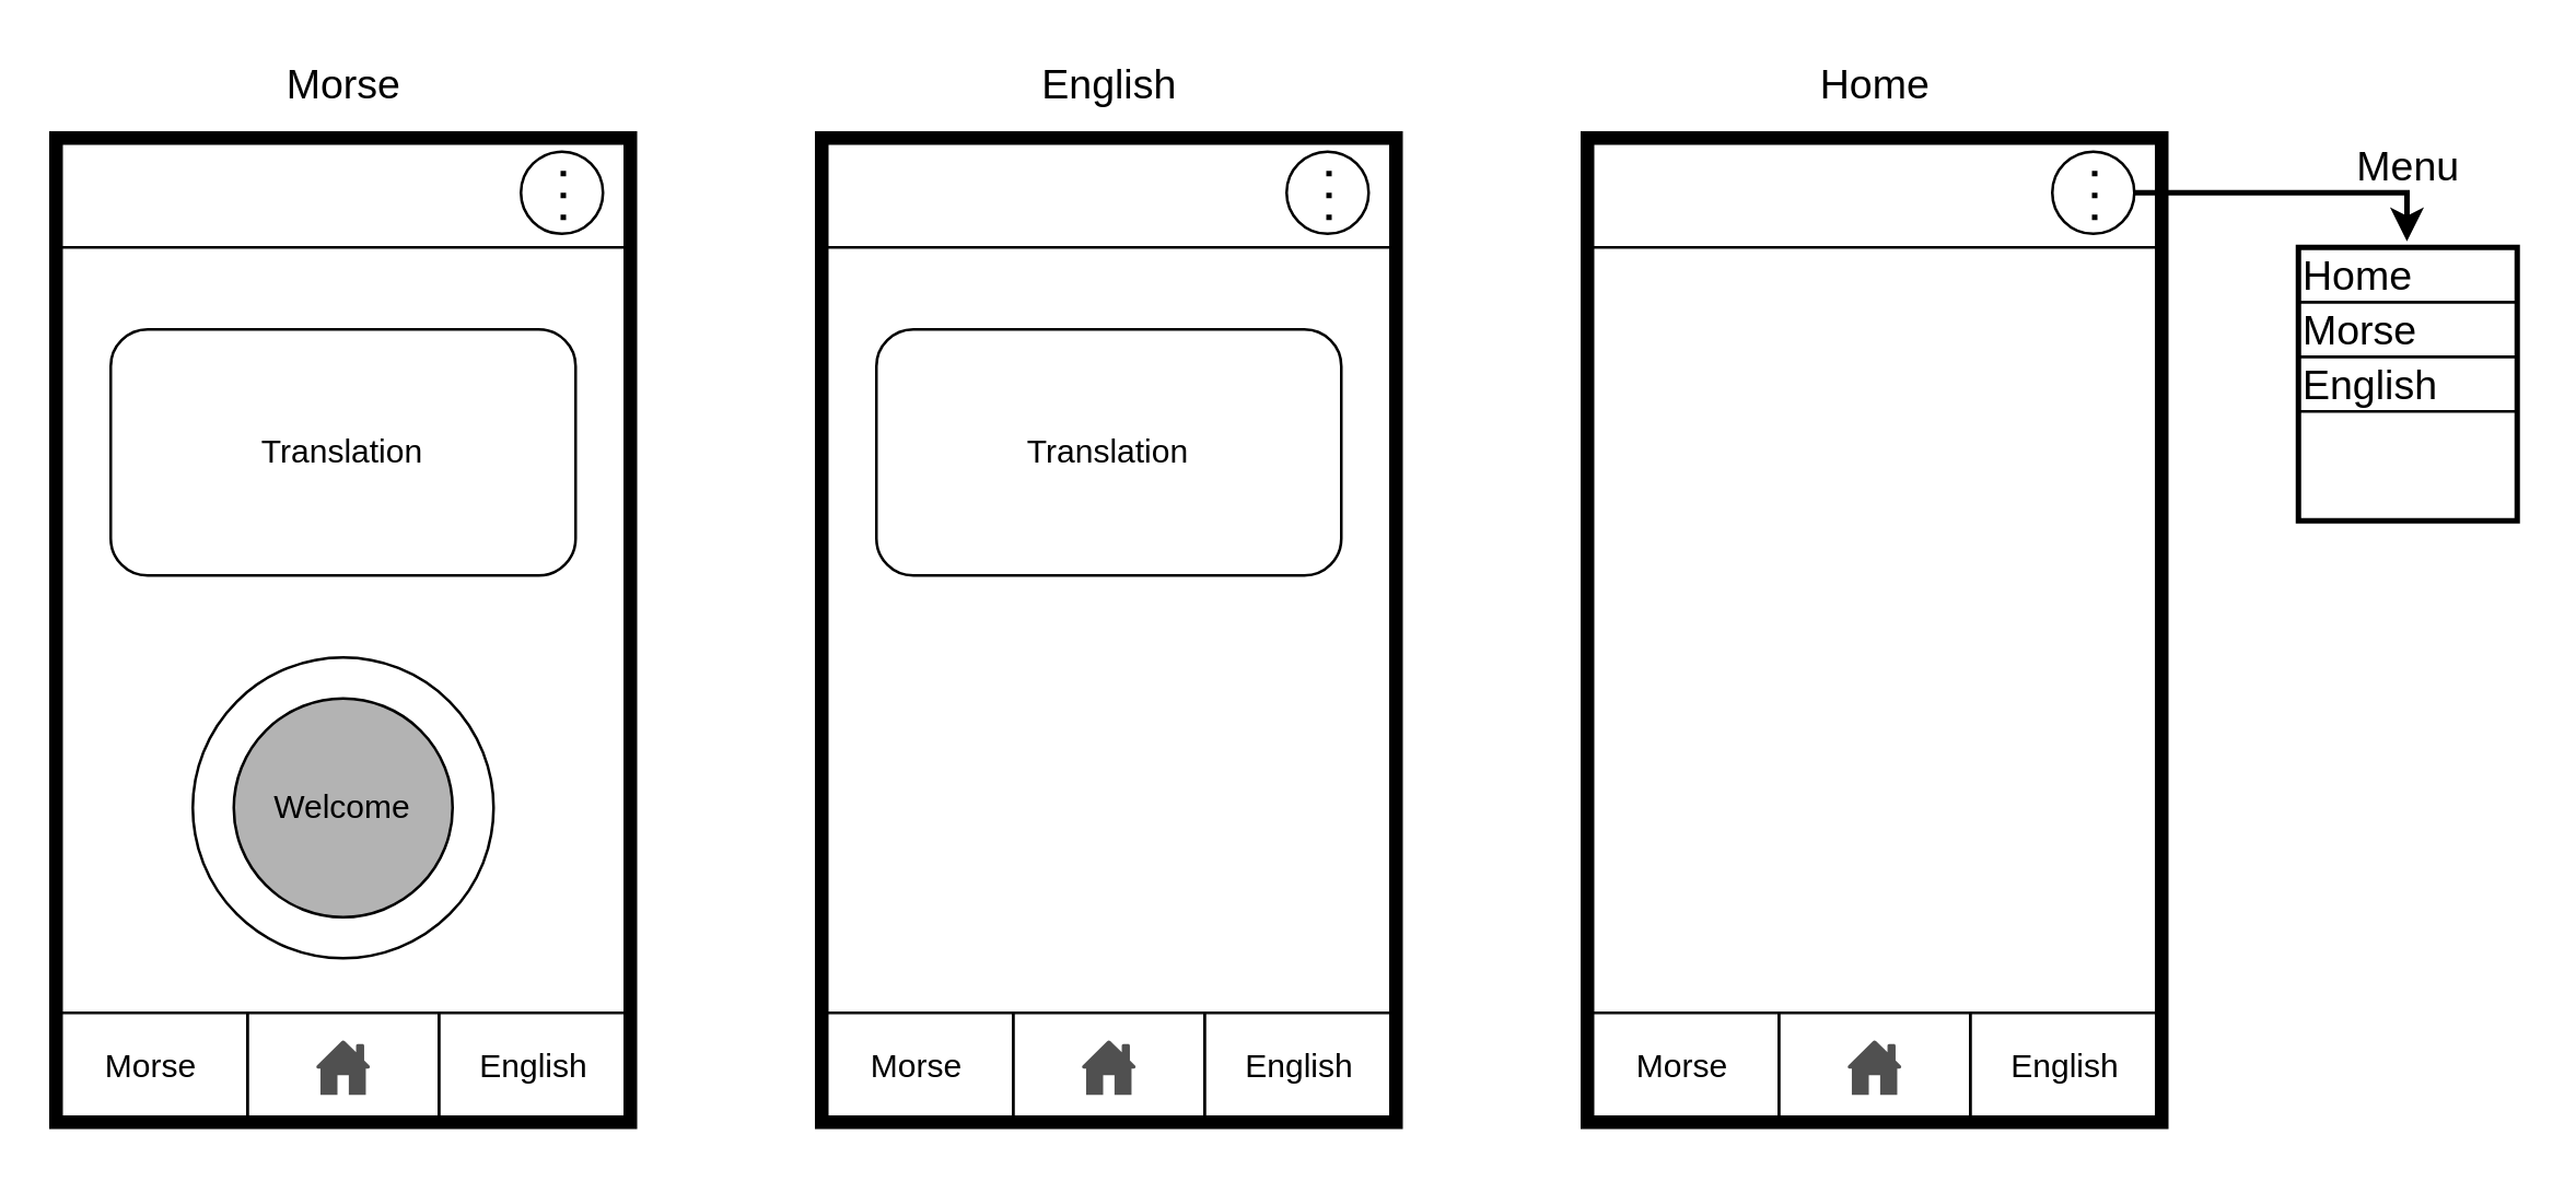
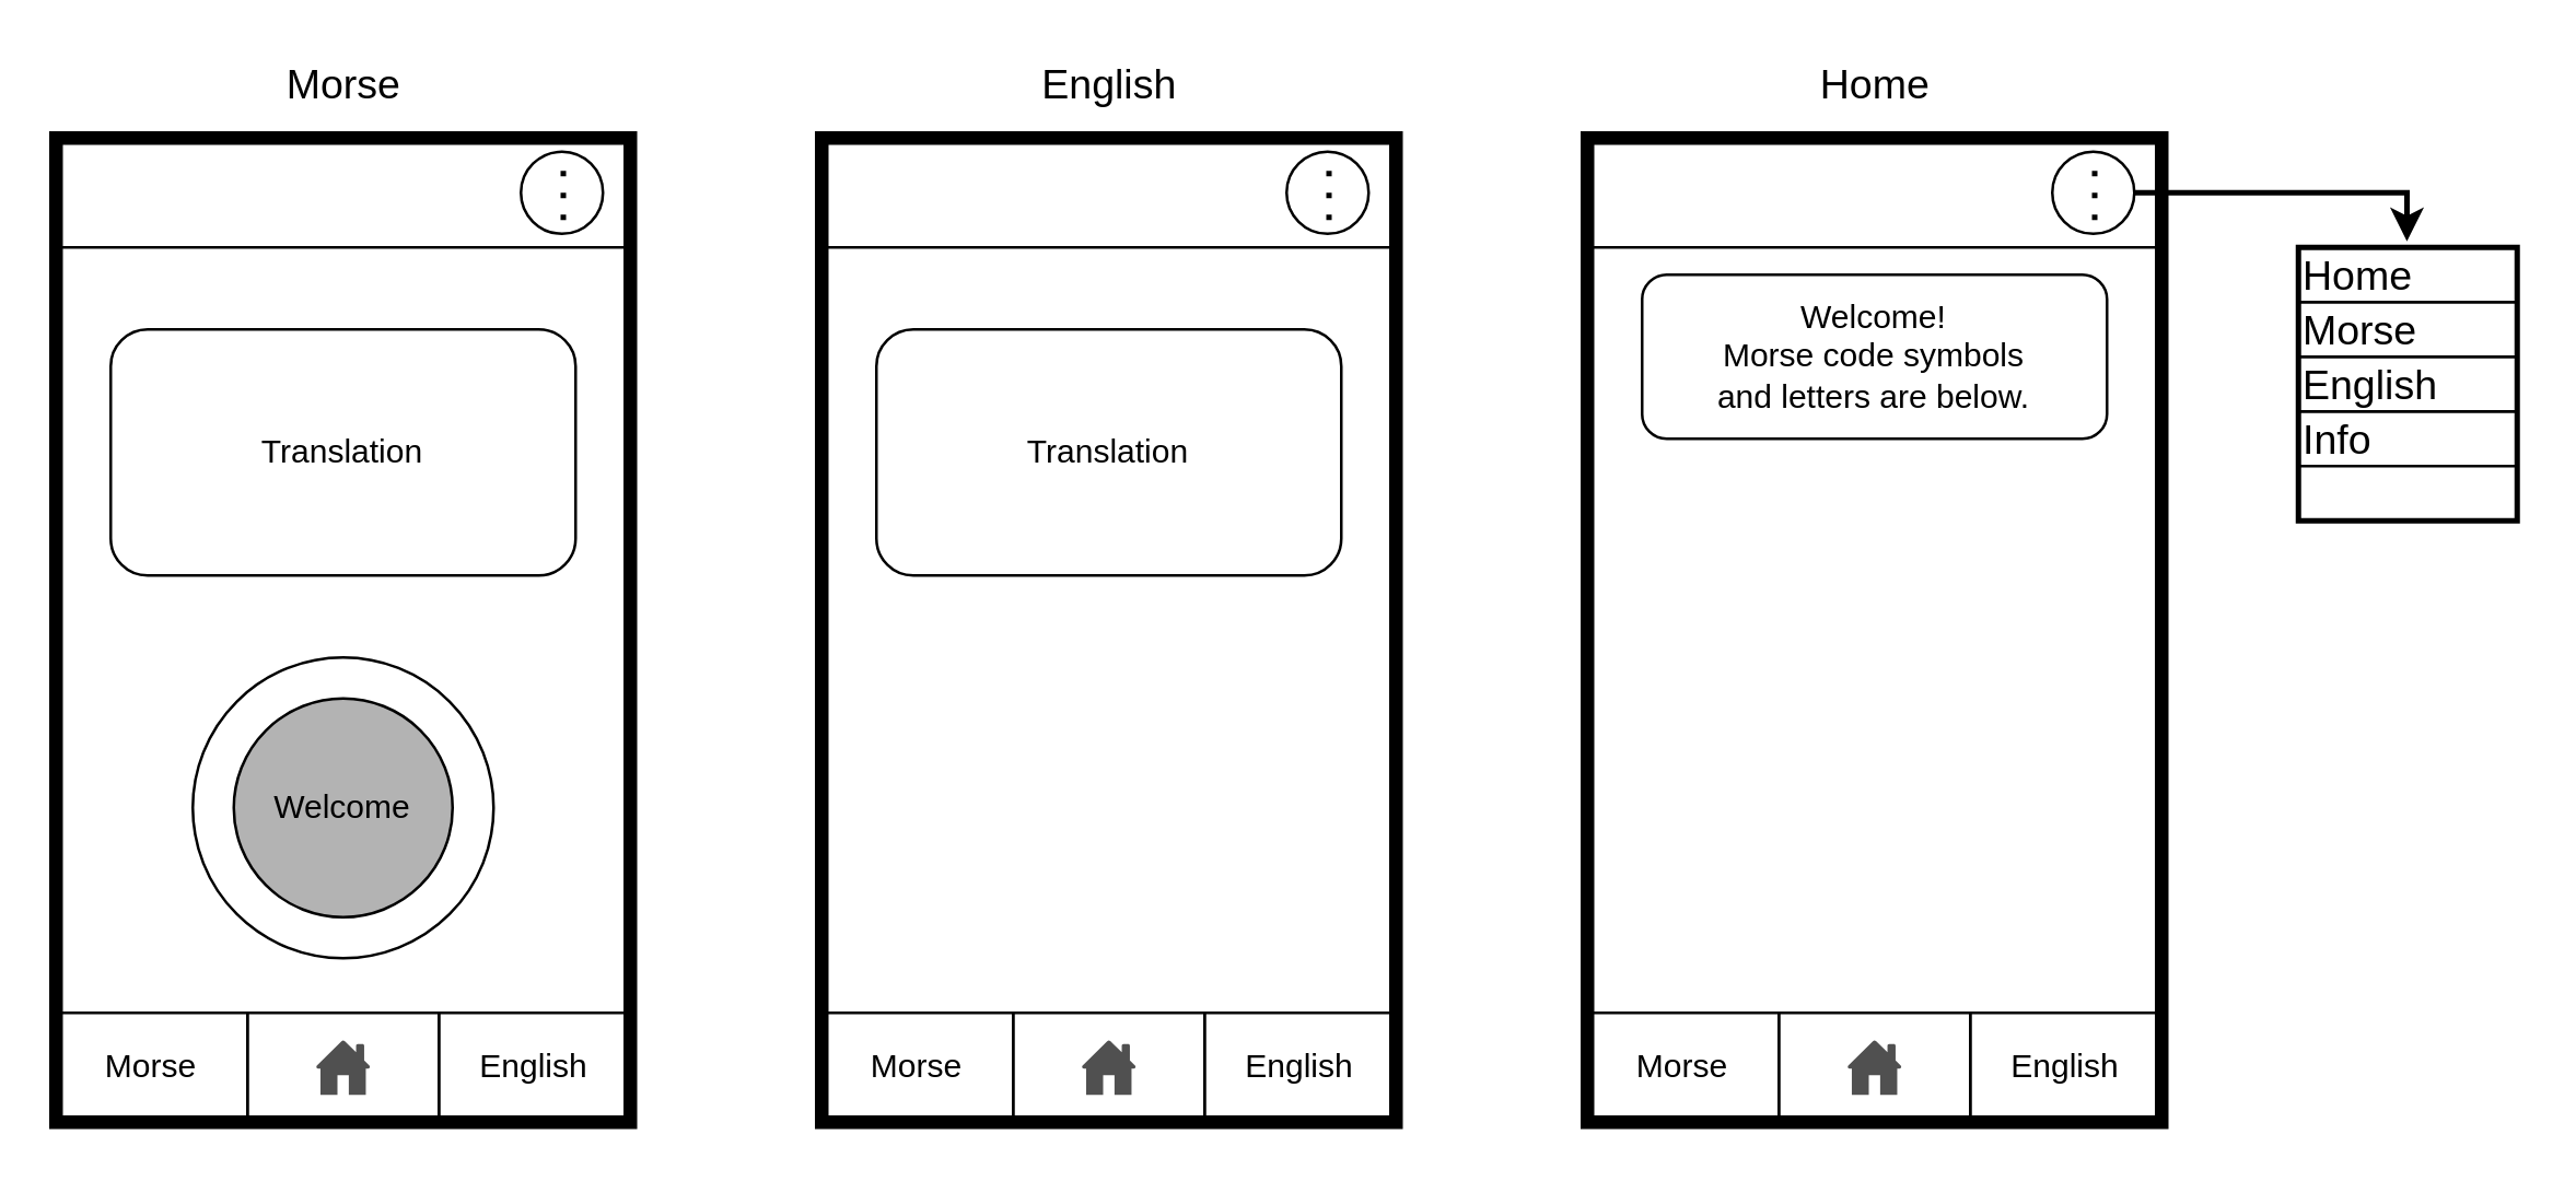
  <mxCell id="0" />
  <mxCell id="1" parent="0" />
  <mxCell id="2" value="" style="rounded=0;whiteSpace=wrap;html=1;fillColor=none;strokeWidth=5;" vertex="1" parent="1"><mxGeometry x="580" y="50" width="210" height="360" as="geometry" /></mxCell>
  <mxCell id="3" value="" style="rounded=0;whiteSpace=wrap;html=1;strokeWidth=1;fillColor=none;" vertex="1" parent="1"><mxGeometry x="580" y="50" width="210" height="40" as="geometry" /></mxCell>
  <mxCell id="4" value="" style="group" vertex="1" connectable="0" parent="1"><mxGeometry x="20" y="50" width="210" height="360" as="geometry" /></mxCell>
  <mxCell id="5" value="" style="ellipse;whiteSpace=wrap;html=1;aspect=fixed;strokeWidth=1;fillColor=none;" vertex="1" parent="4"><mxGeometry x="170" y="5" width="30" height="30" as="geometry" /></mxCell>
  <mxCell id="6" value="" style="rounded=0;whiteSpace=wrap;html=1;fillColor=none;strokeWidth=5;" vertex="1" parent="4"><mxGeometry width="210" height="360" as="geometry" /></mxCell>
  <mxCell id="7" value="Morse" style="rounded=0;whiteSpace=wrap;html=1;strokeWidth=1;fillColor=none;" vertex="1" parent="4"><mxGeometry y="320" width="70" height="40" as="geometry" /></mxCell>
  <mxCell id="8" value="" style="rounded=0;whiteSpace=wrap;html=1;strokeWidth=1;fillColor=none;" vertex="1" parent="4"><mxGeometry x="70" y="320" width="70" height="40" as="geometry" /></mxCell>
  <mxCell id="9" value="English" style="rounded=0;whiteSpace=wrap;html=1;strokeWidth=1;fillColor=none;" vertex="1" parent="4"><mxGeometry x="140" y="320" width="70" height="40" as="geometry" /></mxCell>
  <mxCell id="10" value="" style="rounded=0;whiteSpace=wrap;html=1;strokeWidth=1;fillColor=none;" vertex="1" parent="4"><mxGeometry width="210" height="40" as="geometry" /></mxCell>
  <mxCell id="11" value="" style="endArrow=none;dashed=1;html=1;dashPattern=1 3;strokeWidth=2;" edge="1" parent="4"><mxGeometry width="50" height="50" relative="1" as="geometry"><mxPoint x="185.5" y="30" as="sourcePoint" /><mxPoint x="185.5" y="10" as="targetPoint" /></mxGeometry></mxCell>
  <mxCell id="12" value="" style="ellipse;whiteSpace=wrap;html=1;aspect=fixed;strokeWidth=1;fillColor=none;" vertex="1" parent="4"><mxGeometry x="50" y="190" width="110" height="110" as="geometry" /></mxCell>
  <mxCell id="13" value="Translation" style="rounded=1;whiteSpace=wrap;html=1;strokeWidth=1;fillColor=none;" vertex="1" parent="4"><mxGeometry x="20" y="70" width="170" height="90" as="geometry" /></mxCell>
  <mxCell id="14" value="Welcome" style="ellipse;whiteSpace=wrap;html=1;aspect=fixed;strokeWidth=1;fillColor=#B3B3B3;" vertex="1" parent="4"><mxGeometry x="65" y="205" width="80" height="80" as="geometry" /></mxCell>
  <mxCell id="15" value="" style="pointerEvents=1;shadow=0;dashed=0;html=1;strokeColor=none;fillColor=#505050;labelPosition=center;verticalLabelPosition=bottom;verticalAlign=top;outlineConnect=0;align=center;shape=mxgraph.office.concepts.home;" vertex="1" parent="4"><mxGeometry x="95" y="330" width="20" height="20" as="geometry" /></mxCell>
  <mxCell id="16" style="edgeStyle=orthogonalEdgeStyle;rounded=0;orthogonalLoop=1;jettySize=auto;html=1;exitX=1;exitY=0.5;exitDx=0;exitDy=0;entryX=0.496;entryY=-0.022;entryDx=0;entryDy=0;entryPerimeter=0;strokeWidth=2;fontSize=15;" edge="1" parent="1" source="17" target="37"><mxGeometry relative="1" as="geometry" /></mxCell>
  <mxCell id="17" value="" style="ellipse;whiteSpace=wrap;html=1;aspect=fixed;strokeWidth=1;fillColor=none;" vertex="1" parent="1"><mxGeometry x="750" y="55" width="30" height="30" as="geometry" /></mxCell>
  <mxCell id="18" value="Morse" style="rounded=0;whiteSpace=wrap;html=1;strokeWidth=1;fillColor=none;" vertex="1" parent="1"><mxGeometry x="580" y="370" width="70" height="40" as="geometry" /></mxCell>
  <mxCell id="19" value="" style="rounded=0;whiteSpace=wrap;html=1;strokeWidth=1;fillColor=none;" vertex="1" parent="1"><mxGeometry x="650" y="370" width="70" height="40" as="geometry" /></mxCell>
  <mxCell id="20" value="English" style="rounded=0;whiteSpace=wrap;html=1;strokeWidth=1;fillColor=none;" vertex="1" parent="1"><mxGeometry x="720" y="370" width="70" height="40" as="geometry" /></mxCell>
  <mxCell id="21" value="" style="endArrow=none;dashed=1;html=1;dashPattern=1 3;strokeWidth=2;" edge="1" parent="1"><mxGeometry width="50" height="50" relative="1" as="geometry"><mxPoint x="765.5" y="80" as="sourcePoint" /><mxPoint x="765.5" y="60" as="targetPoint" /></mxGeometry></mxCell>
  <mxCell id="22" value="" style="pointerEvents=1;shadow=0;dashed=0;html=1;strokeColor=none;fillColor=#505050;labelPosition=center;verticalLabelPosition=bottom;verticalAlign=top;outlineConnect=0;align=center;shape=mxgraph.office.concepts.home;" vertex="1" parent="1"><mxGeometry x="675" y="380" width="20" height="20" as="geometry" /></mxCell>
  <mxCell id="23" value="" style="group" vertex="1" connectable="0" parent="1"><mxGeometry x="300" y="50" width="210" height="360" as="geometry" /></mxCell>
  <mxCell id="24" value="" style="ellipse;whiteSpace=wrap;html=1;aspect=fixed;strokeWidth=1;fillColor=none;" vertex="1" parent="23"><mxGeometry x="170" y="5" width="30" height="30" as="geometry" /></mxCell>
  <mxCell id="25" value="" style="rounded=0;whiteSpace=wrap;html=1;fillColor=none;strokeWidth=5;" vertex="1" parent="23"><mxGeometry width="210" height="360" as="geometry" /></mxCell>
  <mxCell id="26" value="Morse" style="rounded=0;whiteSpace=wrap;html=1;strokeWidth=1;fillColor=none;" vertex="1" parent="23"><mxGeometry y="320" width="70" height="40" as="geometry" /></mxCell>
  <mxCell id="27" value="" style="rounded=0;whiteSpace=wrap;html=1;strokeWidth=1;fillColor=none;" vertex="1" parent="23"><mxGeometry x="70" y="320" width="70" height="40" as="geometry" /></mxCell>
  <mxCell id="28" value="English" style="rounded=0;whiteSpace=wrap;html=1;strokeWidth=1;fillColor=none;" vertex="1" parent="23"><mxGeometry x="140" y="320" width="70" height="40" as="geometry" /></mxCell>
  <mxCell id="29" value="" style="rounded=0;whiteSpace=wrap;html=1;strokeWidth=1;fillColor=none;" vertex="1" parent="23"><mxGeometry width="210" height="40" as="geometry" /></mxCell>
  <mxCell id="30" value="" style="endArrow=none;dashed=1;html=1;dashPattern=1 3;strokeWidth=2;" edge="1" parent="23"><mxGeometry width="50" height="50" relative="1" as="geometry"><mxPoint x="185.5" y="30" as="sourcePoint" /><mxPoint x="185.5" y="10" as="targetPoint" /></mxGeometry></mxCell>
  <mxCell id="31" value="Translation" style="rounded=1;whiteSpace=wrap;html=1;strokeWidth=1;fillColor=none;" vertex="1" parent="23"><mxGeometry x="20" y="70" width="170" height="90" as="geometry" /></mxCell>
  <mxCell id="32" value="" style="pointerEvents=1;shadow=0;dashed=0;html=1;strokeColor=none;fillColor=#505050;labelPosition=center;verticalLabelPosition=bottom;verticalAlign=top;outlineConnect=0;align=center;shape=mxgraph.office.concepts.home;" vertex="1" parent="23"><mxGeometry x="95" y="330" width="20" height="20" as="geometry" /></mxCell>
+ <mxCell id="33" value="Welcome!&lt;br&gt;Morse code symbols&lt;br&gt;and letters are below." style="rounded=1;whiteSpace=wrap;html=1;strokeWidth=1;fillColor=none;" vertex="1" parent="1"><mxGeometry x="600" y="100" width="170" height="60" as="geometry" /></mxCell>
  <mxCell id="34" value="Morse" style="text;html=1;align=center;verticalAlign=middle;resizable=0;points=[];autosize=1;fontSize=15;" vertex="1" parent="1"><mxGeometry x="95" y="20" width="60" height="20" as="geometry" /></mxCell>
  <mxCell id="35" value="English" style="text;html=1;align=center;verticalAlign=middle;resizable=0;points=[];autosize=1;fontSize=15;" vertex="1" parent="1"><mxGeometry x="375" y="20" width="60" height="20" as="geometry" /></mxCell>
  <mxCell id="36" value="Home" style="text;html=1;align=center;verticalAlign=middle;resizable=0;points=[];autosize=1;fontSize=15;" vertex="1" parent="1"><mxGeometry x="655" y="20" width="60" height="20" as="geometry" /></mxCell>
  <mxCell id="37" value="" style="rounded=0;whiteSpace=wrap;html=1;strokeWidth=2;fillColor=none;fontSize=15;" vertex="1" parent="1"><mxGeometry x="840" y="90" width="80" height="100" as="geometry" /></mxCell>
  <mxCell id="38" value="Home" style="rounded=0;whiteSpace=wrap;html=1;strokeWidth=1;fillColor=none;fontSize=15;align=left;" vertex="1" parent="1"><mxGeometry x="840" y="90" width="80" height="20" as="geometry" /></mxCell>
  <mxCell id="39" value="Morse" style="rounded=0;whiteSpace=wrap;html=1;strokeWidth=1;fillColor=none;fontSize=15;align=left;" vertex="1" parent="1"><mxGeometry x="840" y="110" width="80" height="20" as="geometry" /></mxCell>
  <mxCell id="40" value="English" style="rounded=0;whiteSpace=wrap;html=1;strokeWidth=1;fillColor=none;fontSize=15;align=left;" vertex="1" parent="1"><mxGeometry x="840" y="130" width="80" height="20" as="geometry" /></mxCell>
- <mxCell id="42" value="Menu" style="text;html=1;align=center;verticalAlign=middle;resizable=0;points=[];autosize=1;fontSize=15;" vertex="1" parent="1"><mxGeometry x="855" y="50" width="50" height="20" as="geometry" /></mxCell>
+ <mxCell id="41" value="Info" style="rounded=0;whiteSpace=wrap;html=1;strokeWidth=1;fillColor=none;fontSize=15;align=left;" vertex="1" parent="1"><mxGeometry x="840" y="150" width="80" height="20" as="geometry" /></mxCell>
